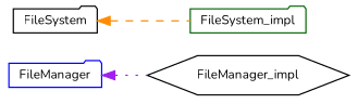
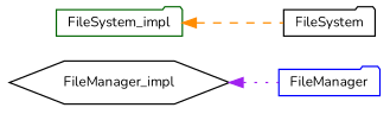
  digraph {
    fontname=Nunito
    rankdir=LR
    node [color=black fillcolor=white fontname=Nunito fontsize=10 shape=folder style=filled]
    edge [dir=back fontname=Nunito fontsize=10 labelfontname=Helvetica labelfontsize=10]
    n1 [color=blue height=0.2 label=FileManager width=0.4]
    n2 [height=0.2 label=FileManager_impl shape=hexagon width=0.4]
    n3 [height=0.2 label=FileSystem width=0.4]
    n4 [color=darkgreen height=0.2 label=FileSystem_impl width=0.4]
-   n1 -> n2 [color=purple style=dotted]
-   n3 -> n4 [color=darkorange style=dashed]
+   n2 -> n1 [color=purple style=dotted]
+   n4 -> n3 [color=darkorange style=dashed]
  }
